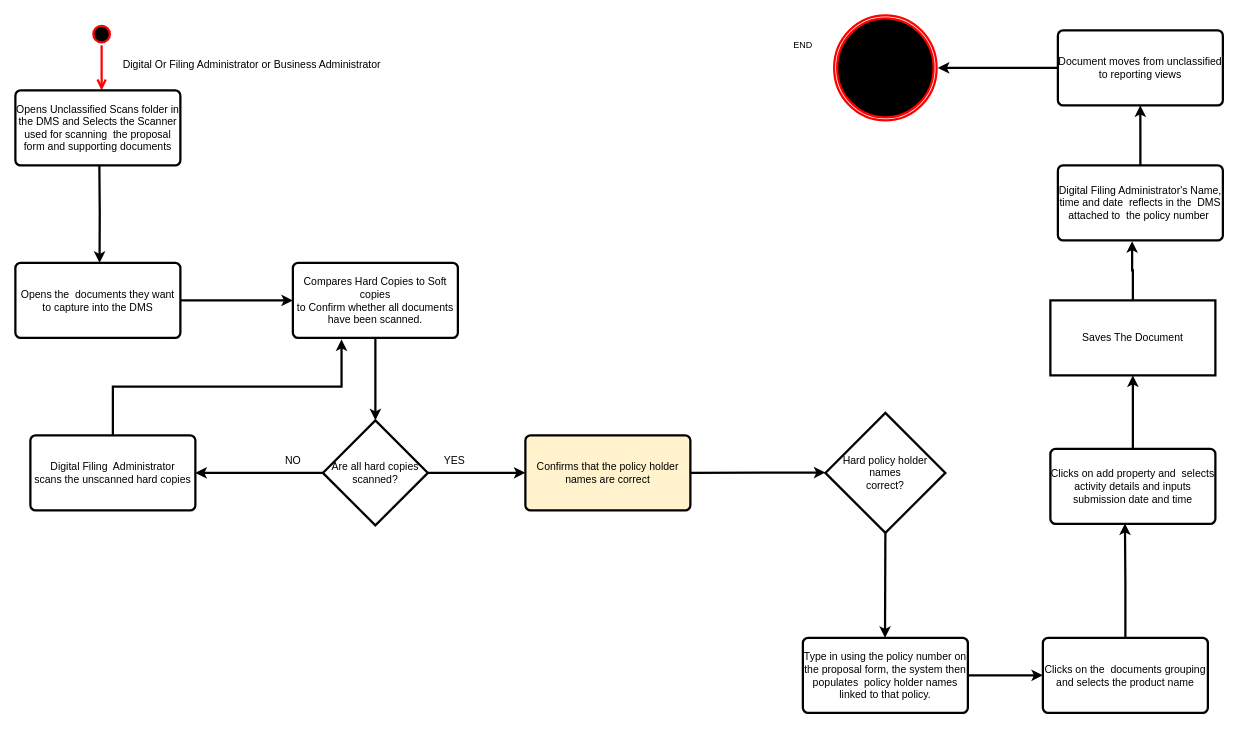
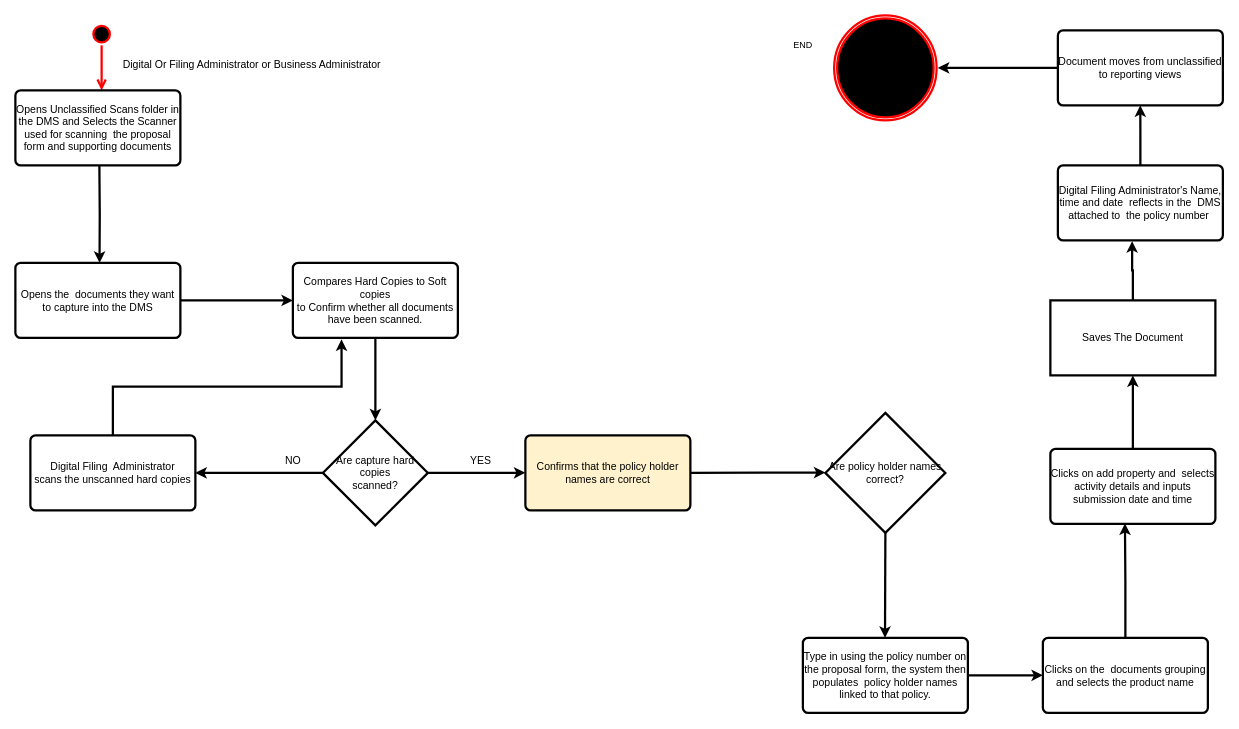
  <mxCell id="0" />
  <mxCell id="1" parent="0" />
  <mxCell id="2" value="" style="ellipse;html=1;shape=startState;fillColor=#000000;strokeColor=#ff0000;strokeWidth=3;fontSize=14;" parent="1" vertex="1"><mxGeometry x="120" y="30" width="30" height="30" as="geometry" /></mxCell>
  <mxCell id="3" value="" style="edgeStyle=orthogonalEdgeStyle;html=1;verticalAlign=bottom;endArrow=open;endSize=8;strokeColor=#ff0000;rounded=0;strokeWidth=3;fontSize=14;" parent="1" source="2" edge="1"><mxGeometry relative="1" as="geometry"><mxPoint x="135" y="120" as="targetPoint" /></mxGeometry></mxCell>
  <mxCell id="4" style="edgeStyle=orthogonalEdgeStyle;rounded=0;orthogonalLoop=1;jettySize=auto;html=1;exitX=0.5;exitY=1;exitDx=0;exitDy=0;strokeWidth=3;fontSize=14;" parent="1" edge="1"><mxGeometry relative="1" as="geometry"><mxPoint x="132.2" y="350" as="targetPoint" /><mxPoint x="132" y="220" as="sourcePoint" /></mxGeometry></mxCell>
  <mxCell id="5" value="Opens Unclassified Scans folder in the DMS and Selects the Scanner used for scanning&amp;nbsp; the proposal form and supporting documents" style="rounded=1;whiteSpace=wrap;html=1;absoluteArcSize=1;arcSize=14;strokeWidth=3;fontSize=14;" parent="1" vertex="1"><mxGeometry x="20" y="120" width="220" height="100" as="geometry" /></mxCell>
  <mxCell id="6" value="Digital Or Filing Administrator or Business Administrator" style="text;html=1;align=center;verticalAlign=middle;resizable=0;points=[];autosize=1;strokeColor=none;fillColor=none;strokeWidth=3;fontSize=14;" parent="1" vertex="1"><mxGeometry x="150" y="70" width="370" height="30" as="geometry" /></mxCell>
  <mxCell id="7" style="edgeStyle=orthogonalEdgeStyle;rounded=0;orthogonalLoop=1;jettySize=auto;html=1;exitX=1;exitY=0.5;exitDx=0;exitDy=0;entryX=0;entryY=0.5;entryDx=0;entryDy=0;strokeWidth=3;fontSize=14;" parent="1" source="8" target="10" edge="1"><mxGeometry relative="1" as="geometry" /></mxCell>
  <mxCell id="8" value="Opens the&amp;nbsp; documents they want to capture into the DMS" style="rounded=1;whiteSpace=wrap;html=1;absoluteArcSize=1;arcSize=14;strokeWidth=3;fontSize=14;" parent="1" vertex="1"><mxGeometry x="20" y="350" width="220" height="100" as="geometry" /></mxCell>
  <mxCell id="9" style="edgeStyle=orthogonalEdgeStyle;rounded=0;orthogonalLoop=1;jettySize=auto;html=1;exitX=0.5;exitY=1;exitDx=0;exitDy=0;strokeWidth=3;fontSize=14;" parent="1" source="10" edge="1"><mxGeometry relative="1" as="geometry"><mxPoint x="500" y="560" as="targetPoint" /></mxGeometry></mxCell>
  <mxCell id="10" value="Compares Hard Copies to Soft copies&lt;br style=&quot;font-size: 14px;&quot;&gt;to Confirm whether all documents have been scanned." style="rounded=1;whiteSpace=wrap;html=1;absoluteArcSize=1;arcSize=14;strokeWidth=3;fontSize=14;" parent="1" vertex="1"><mxGeometry x="390" y="350" width="220" height="100" as="geometry" /></mxCell>
  <mxCell id="11" style="edgeStyle=orthogonalEdgeStyle;rounded=0;orthogonalLoop=1;jettySize=auto;html=1;exitX=1;exitY=0.5;exitDx=0;exitDy=0;exitPerimeter=0;strokeWidth=3;fontSize=14;" parent="1" source="13" edge="1"><mxGeometry relative="1" as="geometry"><mxPoint x="700" y="629.952" as="targetPoint" /></mxGeometry></mxCell>
  <mxCell id="12" style="edgeStyle=orthogonalEdgeStyle;rounded=0;orthogonalLoop=1;jettySize=auto;html=1;exitX=0;exitY=0.5;exitDx=0;exitDy=0;exitPerimeter=0;entryX=1;entryY=0.5;entryDx=0;entryDy=0;strokeWidth=3;" edge="1" parent="1" source="13" target="34"><mxGeometry relative="1" as="geometry" /></mxCell>
- <mxCell id="13" value="Are all hard copies&lt;br style=&quot;font-size: 14px;&quot;&gt;scanned?" style="strokeWidth=3;html=1;shape=mxgraph.flowchart.decision;whiteSpace=wrap;fontSize=14;" parent="1" vertex="1"><mxGeometry x="430" y="560" width="140" height="140" as="geometry" /></mxCell>
+ <mxCell id="13" value="Are capture hard copies&lt;br style=&quot;font-size: 14px;&quot;&gt;scanned?" style="strokeWidth=3;html=1;shape=mxgraph.flowchart.decision;whiteSpace=wrap;fontSize=14;" parent="1" vertex="1"><mxGeometry x="430" y="560" width="140" height="140" as="geometry" /></mxCell>
  <mxCell id="14" value="NO" style="text;html=1;align=center;verticalAlign=middle;resizable=0;points=[];autosize=1;strokeColor=none;fillColor=none;strokeWidth=3;fontSize=14;" parent="1" vertex="1"><mxGeometry x="370" y="598" width="40" height="30" as="geometry" /></mxCell>
- <mxCell id="15" value="YES" style="text;html=1;align=center;verticalAlign=middle;resizable=0;points=[];autosize=1;strokeColor=none;fillColor=none;strokeWidth=3;fontSize=14;" parent="1" vertex="1"><mxGeometry x="580" y="598" width="50" height="30" as="geometry" /></mxCell>
+ <mxCell id="15" value="YES" style="text;html=1;align=center;verticalAlign=middle;resizable=0;points=[];autosize=1;strokeColor=none;fillColor=none;strokeWidth=3;fontSize=14;" parent="1" vertex="1"><mxGeometry x="615" y="598" width="50" height="30" as="geometry" /></mxCell>
  <mxCell id="16" style="edgeStyle=orthogonalEdgeStyle;rounded=0;orthogonalLoop=1;jettySize=auto;html=1;exitX=1;exitY=0.5;exitDx=0;exitDy=0;strokeWidth=3;fontSize=14;" parent="1" source="17" edge="1"><mxGeometry relative="1" as="geometry"><mxPoint x="1100" y="629.5" as="targetPoint" /></mxGeometry></mxCell>
  <mxCell id="17" value="Confirms that the policy holder names are correct" style="rounded=1;whiteSpace=wrap;html=1;absoluteArcSize=1;arcSize=14;strokeWidth=3;fontSize=14;fillColor=#fff2cc;" parent="1" vertex="1"><mxGeometry x="700" y="580" width="220" height="100" as="geometry" /></mxCell>
  <mxCell id="18" style="edgeStyle=orthogonalEdgeStyle;rounded=0;orthogonalLoop=1;jettySize=auto;html=1;exitX=0.5;exitY=1;exitDx=0;exitDy=0;exitPerimeter=0;strokeWidth=3;fontSize=14;" parent="1" source="19" edge="1"><mxGeometry relative="1" as="geometry"><mxPoint x="1179.5" y="850" as="targetPoint" /></mxGeometry></mxCell>
- <mxCell id="19" value="Hard policy holder names&lt;br style=&quot;font-size: 14px;&quot;&gt;correct?" style="strokeWidth=3;html=1;shape=mxgraph.flowchart.decision;whiteSpace=wrap;fontSize=14;" parent="1" vertex="1"><mxGeometry x="1100" y="550" width="160" height="160" as="geometry" /></mxCell>
+ <mxCell id="19" value="Are policy holder names&lt;br style=&quot;font-size: 14px;&quot;&gt;correct?" style="strokeWidth=3;html=1;shape=mxgraph.flowchart.decision;whiteSpace=wrap;fontSize=14;" parent="1" vertex="1"><mxGeometry x="1100" y="550" width="160" height="160" as="geometry" /></mxCell>
  <mxCell id="20" style="edgeStyle=orthogonalEdgeStyle;rounded=0;orthogonalLoop=1;jettySize=auto;html=1;exitX=1;exitY=0.5;exitDx=0;exitDy=0;strokeWidth=3;fontSize=14;" parent="1" source="21" edge="1"><mxGeometry relative="1" as="geometry"><mxPoint x="1390" y="899.913" as="targetPoint" /></mxGeometry></mxCell>
  <mxCell id="21" value="Type in using the policy number on the proposal form, the system then populates&amp;nbsp; policy holder names linked to that policy." style="rounded=1;whiteSpace=wrap;html=1;absoluteArcSize=1;arcSize=14;strokeWidth=3;fontSize=14;" parent="1" vertex="1"><mxGeometry x="1070" y="850" width="220" height="100" as="geometry" /></mxCell>
  <mxCell id="22" value="Clicks on the&amp;nbsp; documents grouping and selects the product name" style="rounded=1;whiteSpace=wrap;html=1;absoluteArcSize=1;arcSize=14;strokeWidth=3;fontSize=14;" parent="1" vertex="1"><mxGeometry x="1390" y="850" width="220" height="100" as="geometry" /></mxCell>
  <mxCell id="23" style="edgeStyle=orthogonalEdgeStyle;rounded=0;orthogonalLoop=1;jettySize=auto;html=1;exitX=0.5;exitY=0;exitDx=0;exitDy=0;strokeWidth=3;fontSize=14;" parent="1" source="24" target="26" edge="1"><mxGeometry relative="1" as="geometry" /></mxCell>
  <mxCell id="24" value="Clicks on add property and&amp;nbsp; selects activity details and inputs submission date and time" style="rounded=1;whiteSpace=wrap;html=1;absoluteArcSize=1;arcSize=14;strokeWidth=3;fontSize=14;" parent="1" vertex="1"><mxGeometry x="1400" y="598" width="220" height="100" as="geometry" /></mxCell>
  <mxCell id="25" style="edgeStyle=orthogonalEdgeStyle;rounded=0;orthogonalLoop=1;jettySize=auto;html=1;entryX=0.452;entryY=0.994;entryDx=0;entryDy=0;entryPerimeter=0;strokeWidth=3;fontSize=14;" parent="1" source="22" target="24" edge="1"><mxGeometry relative="1" as="geometry" /></mxCell>
  <mxCell id="26" value="Saves The Document" style="whiteSpace=wrap;html=1;absoluteArcSize=1;arcSize=14;strokeWidth=3;fontSize=14;rounded=0;" parent="1" vertex="1"><mxGeometry x="1400" y="400" width="220" height="100" as="geometry" /></mxCell>
  <mxCell id="27" style="edgeStyle=orthogonalEdgeStyle;rounded=0;orthogonalLoop=1;jettySize=auto;html=1;exitX=0.5;exitY=0;exitDx=0;exitDy=0;strokeWidth=3;fontSize=14;" parent="1" source="28" edge="1"><mxGeometry relative="1" as="geometry"><mxPoint x="1519.917" y="140" as="targetPoint" /></mxGeometry></mxCell>
  <mxCell id="28" value="Digital Filing Administrator's Name, time and date&amp;nbsp; reflects in the&amp;nbsp; DMS attached to&amp;nbsp; the policy number&amp;nbsp;" style="rounded=1;whiteSpace=wrap;html=1;absoluteArcSize=1;arcSize=14;strokeWidth=3;fontSize=14;" parent="1" vertex="1"><mxGeometry x="1410" y="220" width="220" height="100" as="geometry" /></mxCell>
  <mxCell id="29" style="edgeStyle=orthogonalEdgeStyle;rounded=0;orthogonalLoop=1;jettySize=auto;html=1;exitX=0.5;exitY=0;exitDx=0;exitDy=0;entryX=0.45;entryY=1.012;entryDx=0;entryDy=0;entryPerimeter=0;strokeWidth=3;fontSize=14;" parent="1" source="26" target="28" edge="1"><mxGeometry relative="1" as="geometry" /></mxCell>
  <mxCell id="30" style="edgeStyle=orthogonalEdgeStyle;rounded=0;orthogonalLoop=1;jettySize=auto;html=1;exitX=0;exitY=0.5;exitDx=0;exitDy=0;strokeWidth=3;fontSize=14;" parent="1" source="31" edge="1"><mxGeometry relative="1" as="geometry"><mxPoint x="1250" y="90" as="targetPoint" /></mxGeometry></mxCell>
  <mxCell id="31" value="Document moves from unclassified to reporting views" style="rounded=1;whiteSpace=wrap;html=1;absoluteArcSize=1;arcSize=14;strokeWidth=3;fontSize=14;" parent="1" vertex="1"><mxGeometry x="1410" y="40" width="220" height="100" as="geometry" /></mxCell>
  <mxCell id="32" value="" style="ellipse;html=1;shape=endState;fillColor=#000000;strokeColor=#ff0000;strokeWidth=3;fontSize=14;" parent="1" vertex="1"><mxGeometry x="1111.67" y="20" width="136.67" height="140" as="geometry" /></mxCell>
  <mxCell id="33" value="END" style="text;html=1;align=center;verticalAlign=middle;resizable=0;points=[];autosize=1;strokeColor=none;fillColor=none;" parent="1" vertex="1"><mxGeometry x="1045" y="45" width="50" height="30" as="geometry" /></mxCell>
  <mxCell id="34" value="Digital Filing&amp;nbsp; Administrator&lt;br&gt;scans the unscanned hard copies" style="rounded=1;whiteSpace=wrap;html=1;absoluteArcSize=1;arcSize=14;strokeWidth=3;fontSize=14;" vertex="1" parent="1"><mxGeometry x="40" y="580" width="220" height="100" as="geometry" /></mxCell>
  <mxCell id="35" style="edgeStyle=orthogonalEdgeStyle;rounded=0;orthogonalLoop=1;jettySize=auto;html=1;exitX=0.5;exitY=0;exitDx=0;exitDy=0;entryX=0.295;entryY=1.02;entryDx=0;entryDy=0;entryPerimeter=0;strokeWidth=3;" edge="1" parent="1" source="34" target="10"><mxGeometry relative="1" as="geometry" /></mxCell>
